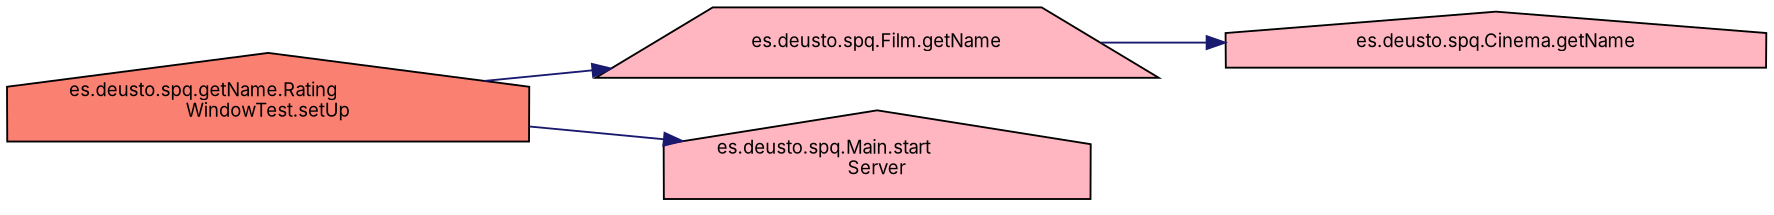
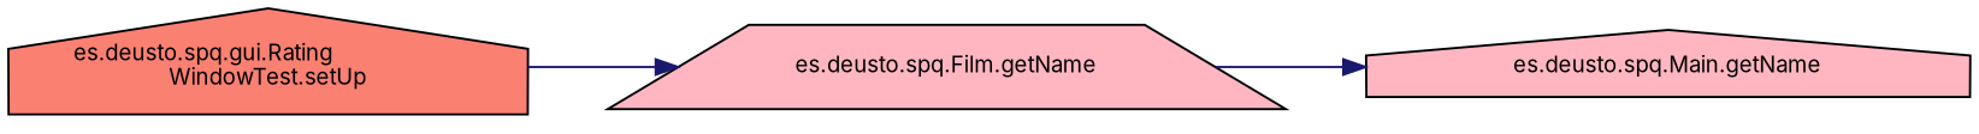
  digraph {
    fontname=Inter
    rankdir=LR
    node [color=black fillcolor=lightpink fontname=Inter fontsize=10 shape=house style=filled]
    edge [color=midnightblue fontname=Inter fontsize=10 labelfontname=Helvetica labelfontsize=10 style=solid]
-   n1 [fillcolor=salmon fontcolor=black height=0.2 label="es.deusto.spq.getName.Rating\lWindowTest.setUp" width=0.4]
+   n1 [fillcolor=salmon fontcolor=black height=0.2 label="es.deusto.spq.gui.Rating\lWindowTest.setUp" width=0.4]
    n2 [height=0.2 label="es.deusto.spq.Film.getName" shape=trapezium width=0.4]
-   n3 [height=0.2 label="es.deusto.spq.Main.start\lServer" width=0.4]
-   n4 [height=0.2 label="es.deusto.spq.Cinema.getName" width=0.4]
+   n4 [height=0.2 label="es.deusto.spq.Main.getName" width=0.4]
    n1 -> n2
-   n1 -> n3
    n2 -> n4
  }
